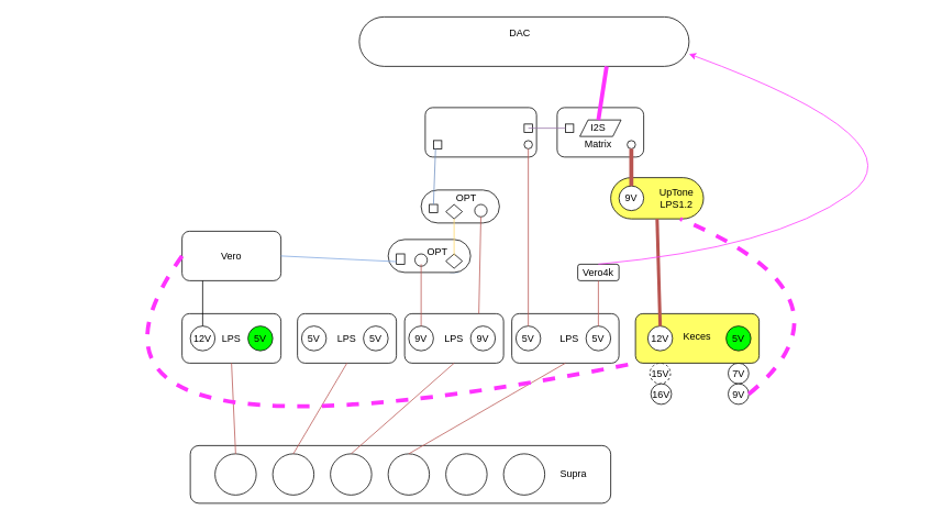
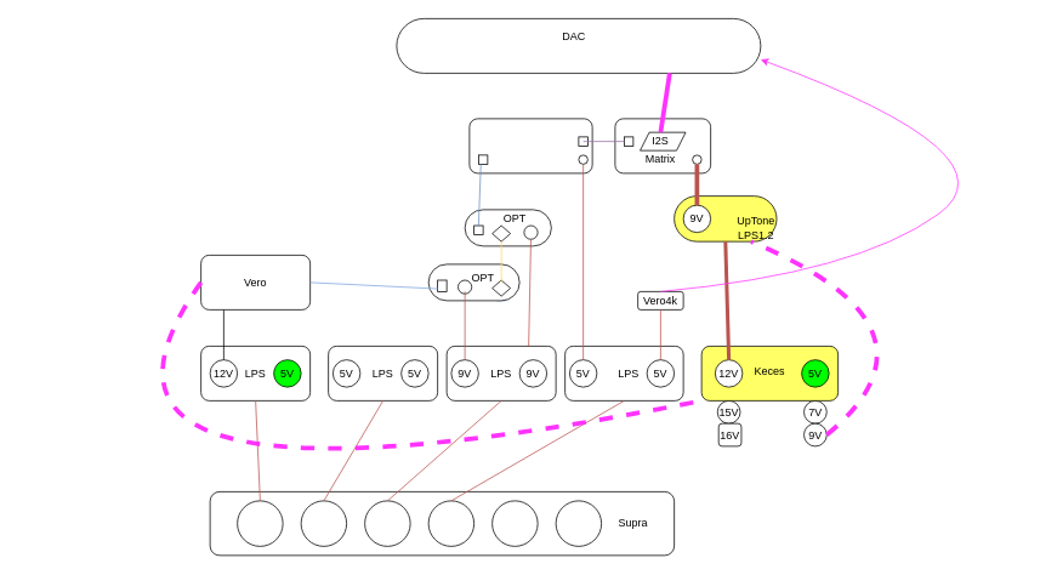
  <mxCell id="0" />
  <mxCell id="1" parent="0" />
  <mxCell id="2" value="" style="rounded=1;whiteSpace=wrap;html=1;" vertex="1" parent="1"><mxGeometry x="675" y="130" width="105" height="60" as="geometry" /></mxCell>
  <mxCell id="3" value="7V" style="ellipse;whiteSpace=wrap;html=1;aspect=fixed;" vertex="1" parent="1"><mxGeometry x="882.5" y="440" width="25" height="25" as="geometry" /></mxCell>
- <mxCell id="4" value="15V" style="ellipse;whiteSpace=wrap;html=1;aspect=fixed;dashed=1;" vertex="1" parent="1"><mxGeometry x="787.5" y="440" width="25" height="25" as="geometry" /></mxCell>
+ <mxCell id="4" value="15V" style="ellipse;whiteSpace=wrap;html=1;aspect=fixed;" vertex="1" parent="1"><mxGeometry x="787.5" y="440" width="25" height="25" as="geometry" /></mxCell>
  <mxCell id="5" value="" style="rounded=1;whiteSpace=wrap;html=1;" vertex="1" parent="1"><mxGeometry x="220" y="280" width="120" height="60" as="geometry" /></mxCell>
  <mxCell id="6" value="Vero" style="text;html=1;strokeColor=none;fillColor=none;align=center;verticalAlign=middle;whiteSpace=wrap;rounded=0;" vertex="1" parent="1"><mxGeometry x="260" y="300" width="40" height="20" as="geometry" /></mxCell>
  <mxCell id="7" value="" style="rounded=1;whiteSpace=wrap;html=1;" vertex="1" parent="1"><mxGeometry x="220" y="380" width="120" height="60" as="geometry" /></mxCell>
  <mxCell id="8" value="LPS" style="text;html=1;strokeColor=none;fillColor=none;align=center;verticalAlign=middle;whiteSpace=wrap;rounded=0;" vertex="1" parent="1"><mxGeometry x="260" y="400" width="40" height="20" as="geometry" /></mxCell>
  <mxCell id="9" value="12V" style="ellipse;whiteSpace=wrap;html=1;aspect=fixed;" vertex="1" parent="1"><mxGeometry x="230" y="395" width="30" height="30" as="geometry" /></mxCell>
  <mxCell id="10" value="5V" style="ellipse;whiteSpace=wrap;html=1;aspect=fixed;fillColor=#00FF00;" vertex="1" parent="1"><mxGeometry x="300" y="395" width="30" height="30" as="geometry" /></mxCell>
  <mxCell id="11" value="" style="endArrow=none;html=1;exitX=0.5;exitY=0;exitDx=0;exitDy=0;" edge="1" parent="1" source="9"><mxGeometry width="50" height="50" relative="1" as="geometry"><mxPoint x="260" y="330" as="sourcePoint" /><mxPoint x="245" y="340" as="targetPoint" /></mxGeometry></mxCell>
  <mxCell id="12" value="" style="rounded=1;whiteSpace=wrap;html=1;" vertex="1" parent="1"><mxGeometry x="360" y="380" width="120" height="60" as="geometry" /></mxCell>
  <mxCell id="13" value="LPS" style="text;html=1;strokeColor=none;fillColor=none;align=center;verticalAlign=middle;whiteSpace=wrap;rounded=0;" vertex="1" parent="1"><mxGeometry x="395" y="395" width="50" height="30" as="geometry" /></mxCell>
  <mxCell id="14" value="5V" style="ellipse;whiteSpace=wrap;html=1;aspect=fixed;" vertex="1" parent="1"><mxGeometry x="365" y="395" width="30" height="30" as="geometry" /></mxCell>
  <mxCell id="15" value="5V" style="ellipse;whiteSpace=wrap;html=1;aspect=fixed;" vertex="1" parent="1"><mxGeometry x="440" y="395" width="30" height="30" as="geometry" /></mxCell>
  <mxCell id="16" value="" style="rounded=1;whiteSpace=wrap;html=1;" vertex="1" parent="1"><mxGeometry x="490" y="380" width="120" height="60" as="geometry" /></mxCell>
  <mxCell id="17" value="LPS" style="text;html=1;strokeColor=none;fillColor=none;align=center;verticalAlign=middle;whiteSpace=wrap;rounded=0;" vertex="1" parent="1"><mxGeometry x="525" y="395" width="50" height="30" as="geometry" /></mxCell>
  <mxCell id="18" value="9V" style="ellipse;whiteSpace=wrap;html=1;aspect=fixed;" vertex="1" parent="1"><mxGeometry x="495" y="395" width="30" height="30" as="geometry" /></mxCell>
  <mxCell id="19" value="9V" style="ellipse;whiteSpace=wrap;html=1;aspect=fixed;" vertex="1" parent="1"><mxGeometry x="570" y="395" width="30" height="30" as="geometry" /></mxCell>
  <mxCell id="20" value="" style="rounded=1;whiteSpace=wrap;html=1;" vertex="1" parent="1"><mxGeometry x="620" y="380" width="130" height="60" as="geometry" /></mxCell>
  <mxCell id="21" value="LPS" style="text;html=1;strokeColor=none;fillColor=none;align=center;verticalAlign=middle;whiteSpace=wrap;rounded=0;" vertex="1" parent="1"><mxGeometry x="665" y="395" width="50" height="30" as="geometry" /></mxCell>
  <mxCell id="22" value="5V" style="ellipse;whiteSpace=wrap;html=1;aspect=fixed;" vertex="1" parent="1"><mxGeometry x="625" y="395" width="30" height="30" as="geometry" /></mxCell>
  <mxCell id="23" value="5V" style="ellipse;whiteSpace=wrap;html=1;aspect=fixed;" vertex="1" parent="1"><mxGeometry x="710" y="395" width="30" height="30" as="geometry" /></mxCell>
  <mxCell id="24" value="" style="rounded=1;whiteSpace=wrap;html=1;" vertex="1" parent="1"><mxGeometry x="230" y="540" width="510" height="70" as="geometry" /></mxCell>
  <mxCell id="25" value="" style="ellipse;whiteSpace=wrap;html=1;aspect=fixed;rotation=0;direction=south;" vertex="1" parent="1"><mxGeometry x="260" y="550" width="50" height="50" as="geometry" /></mxCell>
  <mxCell id="26" value="" style="ellipse;whiteSpace=wrap;html=1;aspect=fixed;rotation=0;direction=south;" vertex="1" parent="1"><mxGeometry x="330" y="550" width="50" height="50" as="geometry" /></mxCell>
  <mxCell id="27" value="" style="ellipse;whiteSpace=wrap;html=1;aspect=fixed;rotation=0;direction=south;" vertex="1" parent="1"><mxGeometry x="400" y="550" width="50" height="50" as="geometry" /></mxCell>
  <mxCell id="28" value="" style="ellipse;whiteSpace=wrap;html=1;aspect=fixed;rotation=0;direction=south;" vertex="1" parent="1"><mxGeometry x="470" y="550" width="50" height="50" as="geometry" /></mxCell>
  <mxCell id="29" value="" style="ellipse;whiteSpace=wrap;html=1;aspect=fixed;rotation=0;direction=south;" vertex="1" parent="1"><mxGeometry x="540" y="550" width="50" height="50" as="geometry" /></mxCell>
  <mxCell id="30" value="" style="ellipse;whiteSpace=wrap;html=1;aspect=fixed;rotation=0;direction=south;" vertex="1" parent="1"><mxGeometry x="610" y="550" width="50" height="50" as="geometry" /></mxCell>
  <mxCell id="31" value="" style="endArrow=none;html=1;fillColor=#f8cecc;strokeColor=#B85450;exitX=0;exitY=0.5;exitDx=0;exitDy=0;entryX=0.5;entryY=1;entryDx=0;entryDy=0;" edge="1" parent="1" source="25" target="7"><mxGeometry width="50" height="50" relative="1" as="geometry"><mxPoint x="450" y="520" as="sourcePoint" /><mxPoint x="500" y="470" as="targetPoint" /></mxGeometry></mxCell>
  <mxCell id="32" value="" style="endArrow=none;html=1;fillColor=#f8cecc;strokeColor=#B85450;exitX=0;exitY=0.5;exitDx=0;exitDy=0;entryX=0.5;entryY=1;entryDx=0;entryDy=0;" edge="1" parent="1" source="26" target="12"><mxGeometry width="50" height="50" relative="1" as="geometry"><mxPoint x="295" y="560" as="sourcePoint" /><mxPoint x="290" y="450" as="targetPoint" /></mxGeometry></mxCell>
  <mxCell id="33" value="" style="endArrow=none;html=1;fillColor=#f8cecc;strokeColor=#B85450;exitX=0;exitY=0.5;exitDx=0;exitDy=0;entryX=0.5;entryY=1;entryDx=0;entryDy=0;" edge="1" parent="1" source="27" target="16"><mxGeometry width="50" height="50" relative="1" as="geometry"><mxPoint x="365" y="560" as="sourcePoint" /><mxPoint x="430" y="450" as="targetPoint" /></mxGeometry></mxCell>
  <mxCell id="34" value="" style="endArrow=none;html=1;fillColor=#f8cecc;strokeColor=#B85450;entryX=0.5;entryY=1;entryDx=0;entryDy=0;exitX=0;exitY=0.5;exitDx=0;exitDy=0;" edge="1" parent="1" source="28" target="20"><mxGeometry width="50" height="50" relative="1" as="geometry"><mxPoint x="440" y="560" as="sourcePoint" /><mxPoint x="560" y="450" as="targetPoint" /></mxGeometry></mxCell>
  <mxCell id="35" value="" style="rounded=1;whiteSpace=wrap;html=1;" vertex="1" parent="1"><mxGeometry x="700" y="320" width="50" height="20" as="geometry" /></mxCell>
  <mxCell id="36" value="Vero4k" style="text;html=1;strokeColor=none;fillColor=none;align=center;verticalAlign=middle;whiteSpace=wrap;rounded=0;" vertex="1" parent="1"><mxGeometry x="705" y="320" width="40" height="20" as="geometry" /></mxCell>
  <mxCell id="37" value="" style="endArrow=none;html=1;fillColor=#f8cecc;strokeColor=#B85450;exitX=0.5;exitY=0;exitDx=0;exitDy=0;entryX=0.5;entryY=1;entryDx=0;entryDy=0;" edge="1" parent="1" source="23" target="36"><mxGeometry width="50" height="50" relative="1" as="geometry"><mxPoint x="505" y="560" as="sourcePoint" /><mxPoint x="725" y="350" as="targetPoint" /></mxGeometry></mxCell>
  <mxCell id="38" style="edgeStyle=orthogonalEdgeStyle;rounded=0;orthogonalLoop=1;jettySize=auto;html=1;exitX=0.75;exitY=1;exitDx=0;exitDy=0;entryX=1;entryY=0.75;entryDx=0;entryDy=0;strokeColor=#7EA6E0;" edge="1" parent="1" source="39" target="48"><mxGeometry relative="1" as="geometry" /></mxCell>
  <mxCell id="39" value="" style="rounded=1;whiteSpace=wrap;html=1;arcSize=50;" vertex="1" parent="1"><mxGeometry x="470" y="290" width="100" height="40" as="geometry" /></mxCell>
  <mxCell id="40" value="" style="rounded=1;whiteSpace=wrap;html=1;arcSize=50;" vertex="1" parent="1"><mxGeometry x="510" y="230" width="95" height="40" as="geometry" /></mxCell>
  <mxCell id="41" value="" style="ellipse;whiteSpace=wrap;html=1;aspect=fixed;" vertex="1" parent="1"><mxGeometry x="502.5" y="307.5" width="15" height="15" as="geometry" /></mxCell>
  <mxCell id="42" value="" style="ellipse;whiteSpace=wrap;html=1;aspect=fixed;" vertex="1" parent="1"><mxGeometry x="575" y="247.5" width="15" height="15" as="geometry" /></mxCell>
  <mxCell id="43" value="" style="endArrow=none;html=1;fillColor=#f8cecc;strokeColor=#B85450;exitX=0.5;exitY=0;exitDx=0;exitDy=0;" edge="1" parent="1" source="18"><mxGeometry width="50" height="50" relative="1" as="geometry"><mxPoint x="735" y="405" as="sourcePoint" /><mxPoint x="510" y="320" as="targetPoint" /></mxGeometry></mxCell>
  <mxCell id="44" value="" style="endArrow=none;html=1;fillColor=#f8cecc;strokeColor=#B85450;exitX=0.75;exitY=0;exitDx=0;exitDy=0;entryX=0.5;entryY=1;entryDx=0;entryDy=0;" edge="1" parent="1" source="16" target="42"><mxGeometry width="50" height="50" relative="1" as="geometry"><mxPoint x="520" y="405" as="sourcePoint" /><mxPoint x="520" y="330" as="targetPoint" /></mxGeometry></mxCell>
  <mxCell id="45" value="" style="rhombus;whiteSpace=wrap;html=1;rotation=-180;" vertex="1" parent="1"><mxGeometry x="540" y="307.5" width="20" height="17.5" as="geometry" /></mxCell>
  <mxCell id="46" value="" style="rhombus;whiteSpace=wrap;html=1;rotation=-180;" vertex="1" parent="1"><mxGeometry x="540" y="247.5" width="20" height="17.5" as="geometry" /></mxCell>
  <mxCell id="47" value="" style="endArrow=none;html=1;fillColor=#f8cecc;entryX=0.5;entryY=0;entryDx=0;entryDy=0;strokeColor=#FFD966;" edge="1" parent="1" target="46"><mxGeometry width="50" height="50" relative="1" as="geometry"><mxPoint x="550" y="310" as="sourcePoint" /><mxPoint x="592.5" y="272.5" as="targetPoint" /></mxGeometry></mxCell>
  <mxCell id="48" value="OPT" style="text;html=1;strokeColor=none;fillColor=none;align=center;verticalAlign=middle;whiteSpace=wrap;rounded=0;rotation=0;" vertex="1" parent="1"><mxGeometry x="505" y="290" width="50" height="30" as="geometry" /></mxCell>
  <mxCell id="49" value="OPT" style="text;html=1;strokeColor=none;fillColor=none;align=center;verticalAlign=middle;whiteSpace=wrap;rounded=0;" vertex="1" parent="1"><mxGeometry x="540" y="225" width="50" height="30" as="geometry" /></mxCell>
  <mxCell id="50" value="" style="rounded=1;whiteSpace=wrap;html=1;" vertex="1" parent="1"><mxGeometry x="515" y="130" width="135" height="60" as="geometry" /></mxCell>
  <mxCell id="51" value="" style="ellipse;whiteSpace=wrap;html=1;aspect=fixed;" vertex="1" parent="1"><mxGeometry x="635" y="170" width="10" height="10" as="geometry" /></mxCell>
  <mxCell id="52" value="" style="endArrow=none;html=1;fillColor=#f8cecc;strokeColor=#B85450;entryX=0.5;entryY=1;entryDx=0;entryDy=0;exitX=0.5;exitY=0;exitDx=0;exitDy=0;" edge="1" parent="1" source="22" target="51"><mxGeometry width="50" height="50" relative="1" as="geometry"><mxPoint x="680" y="320" as="sourcePoint" /><mxPoint x="635" y="10" as="targetPoint" /></mxGeometry></mxCell>
  <mxCell id="53" value="" style="rounded=0;whiteSpace=wrap;html=1;" vertex="1" parent="1"><mxGeometry x="525" y="170" width="10" height="10" as="geometry" /></mxCell>
  <mxCell id="54" value="" style="rounded=0;whiteSpace=wrap;html=1;" vertex="1" parent="1"><mxGeometry x="520" y="247.5" width="10" height="10" as="geometry" /></mxCell>
  <mxCell id="55" value="" style="endArrow=none;html=1;strokeColor=#6c8ebf;fillColor=#dae8fc;exitX=0.5;exitY=0;exitDx=0;exitDy=0;entryX=0.25;entryY=1;entryDx=0;entryDy=0;" edge="1" parent="1" source="54" target="53"><mxGeometry width="50" height="50" relative="1" as="geometry"><mxPoint x="450" y="300" as="sourcePoint" /><mxPoint x="480" y="100" as="targetPoint" /></mxGeometry></mxCell>
  <mxCell id="56" value="" style="rounded=0;whiteSpace=wrap;html=1;" vertex="1" parent="1"><mxGeometry x="480" y="307.5" width="10" height="12.5" as="geometry" /></mxCell>
  <mxCell id="57" value="" style="endArrow=none;html=1;strokeColor=#7EA6E0;entryX=0;entryY=0.75;entryDx=0;entryDy=0;exitX=1;exitY=0.5;exitDx=0;exitDy=0;" edge="1" parent="1" source="5" target="56"><mxGeometry width="50" height="50" relative="1" as="geometry"><mxPoint x="450" y="300" as="sourcePoint" /><mxPoint x="500" y="250" as="targetPoint" /></mxGeometry></mxCell>
  <mxCell id="58" value="" style="rounded=0;whiteSpace=wrap;html=1;" vertex="1" parent="1"><mxGeometry x="685" y="150" width="10" height="10" as="geometry" /></mxCell>
  <mxCell id="59" value="" style="rounded=0;whiteSpace=wrap;html=1;" vertex="1" parent="1"><mxGeometry x="635" y="150" width="10" height="10" as="geometry" /></mxCell>
  <mxCell id="60" value="" style="endArrow=none;html=1;strokeColor=#9673a6;entryX=0;entryY=0.5;entryDx=0;entryDy=0;fillColor=#e1d5e7;exitX=0.5;exitY=0.5;exitDx=0;exitDy=0;exitPerimeter=0;" edge="1" parent="1" source="59" target="58"><mxGeometry width="50" height="50" relative="1" as="geometry"><mxPoint x="655" y="155" as="sourcePoint" /><mxPoint x="570" y="220" as="targetPoint" /></mxGeometry></mxCell>
  <mxCell id="61" value="Supra" style="text;html=1;strokeColor=none;fillColor=none;align=center;verticalAlign=middle;whiteSpace=wrap;rounded=0;" vertex="1" parent="1"><mxGeometry x="675" y="570" width="40" height="10" as="geometry" /></mxCell>
  <mxCell id="62" value="" style="rounded=1;whiteSpace=wrap;html=1;fillColor=#FFFF66;" vertex="1" parent="1"><mxGeometry x="770" y="380" width="150" height="60" as="geometry" /></mxCell>
  <mxCell id="63" value="12V" style="ellipse;whiteSpace=wrap;html=1;aspect=fixed;" vertex="1" parent="1"><mxGeometry x="785" y="395" width="30" height="30" as="geometry" /></mxCell>
  <mxCell id="64" value="" style="rounded=1;whiteSpace=wrap;html=1;arcSize=50;fillColor=#FFFF66;" vertex="1" parent="1"><mxGeometry x="740" y="215" width="112.5" height="50" as="geometry" /></mxCell>
- <mxCell id="65" value="UpTone LPS1.2" style="text;html=1;strokeColor=none;fillColor=none;align=center;verticalAlign=middle;whiteSpace=wrap;rounded=0;" vertex="1" parent="1"><mxGeometry x="800" y="227.5" width="40" height="25" as="geometry" /></mxCell>
+ <mxCell id="65" value="UpTone LPS1.2" style="text;html=1;strokeColor=none;fillColor=none;align=center;verticalAlign=middle;whiteSpace=wrap;rounded=0;" vertex="1" parent="1"><mxGeometry x="810" y="237.5" width="40" height="25" as="geometry" /></mxCell>
  <mxCell id="66" value="" style="endArrow=none;html=1;fillColor=#f8cecc;strokeColor=#B85450;exitX=0.5;exitY=0;exitDx=0;exitDy=0;entryX=0.5;entryY=1;entryDx=0;entryDy=0;strokeWidth=4;" edge="1" parent="1" source="63" target="64"><mxGeometry width="50" height="50" relative="1" as="geometry"><mxPoint x="735" y="405" as="sourcePoint" /><mxPoint x="770" y="350" as="targetPoint" /></mxGeometry></mxCell>
  <mxCell id="67" value="9V" style="ellipse;whiteSpace=wrap;html=1;aspect=fixed;" vertex="1" parent="1"><mxGeometry x="750" y="225" width="30" height="30" as="geometry" /></mxCell>
  <mxCell id="68" value="Keces" style="text;html=1;strokeColor=none;fillColor=none;align=center;verticalAlign=middle;whiteSpace=wrap;rounded=0;" vertex="1" parent="1"><mxGeometry x="825" y="400" width="40" height="15" as="geometry" /></mxCell>
- <mxCell id="69" value="16V" style="ellipse;whiteSpace=wrap;html=1;aspect=fixed;" vertex="1" parent="1"><mxGeometry x="788.75" y="465" width="25" height="25" as="geometry" /></mxCell>
+ <mxCell id="69" value="16V" style="whiteSpace=wrap;html=1;aspect=fixed;rounded=1;" vertex="1" parent="1"><mxGeometry x="788.75" y="465" width="25" height="25" as="geometry" /></mxCell>
  <mxCell id="70" value="5V" style="ellipse;whiteSpace=wrap;html=1;aspect=fixed;fillColor=#00FF00;" vertex="1" parent="1"><mxGeometry x="880" y="395" width="30" height="30" as="geometry" /></mxCell>
  <mxCell id="71" value="9V" style="ellipse;whiteSpace=wrap;html=1;aspect=fixed;" vertex="1" parent="1"><mxGeometry x="882.5" y="465" width="25" height="25" as="geometry" /></mxCell>
  <mxCell id="72" value="" style="shape=parallelogram;perimeter=parallelogramPerimeter;whiteSpace=wrap;html=1;" vertex="1" parent="1"><mxGeometry x="702.5" y="145" width="50" height="20" as="geometry" /></mxCell>
  <mxCell id="73" value="I2S" style="text;html=1;strokeColor=none;fillColor=none;align=center;verticalAlign=middle;whiteSpace=wrap;rounded=0;" vertex="1" parent="1"><mxGeometry x="700" y="145" width="50" height="20" as="geometry" /></mxCell>
  <mxCell id="74" value="Matrix" style="text;html=1;strokeColor=none;fillColor=none;align=center;verticalAlign=middle;whiteSpace=wrap;rounded=0;" vertex="1" parent="1"><mxGeometry x="705" y="160" width="40" height="30" as="geometry" /></mxCell>
  <mxCell id="75" value="" style="ellipse;whiteSpace=wrap;html=1;aspect=fixed;" vertex="1" parent="1"><mxGeometry x="760" y="170" width="10" height="10" as="geometry" /></mxCell>
  <mxCell id="76" value="" style="endArrow=none;html=1;fillColor=#f8cecc;strokeColor=#B85450;exitX=0.5;exitY=0;exitDx=0;exitDy=0;strokeWidth=5;" edge="1" parent="1" source="67" target="75"><mxGeometry width="50" height="50" relative="1" as="geometry"><mxPoint x="765" y="225" as="sourcePoint" /><mxPoint x="765" y="150" as="targetPoint" /></mxGeometry></mxCell>
  <mxCell id="77" value="" style="rounded=1;whiteSpace=wrap;html=1;arcSize=50;" vertex="1" parent="1"><mxGeometry x="435" y="20" width="400" height="60" as="geometry" /></mxCell>
  <mxCell id="78" value="DAC" style="text;html=1;strokeColor=none;fillColor=none;align=center;verticalAlign=middle;whiteSpace=wrap;rounded=0;" vertex="1" parent="1"><mxGeometry x="610" y="30" width="40" height="20" as="geometry" /></mxCell>
  <mxCell id="79" value="" style="endArrow=none;html=1;entryX=0.75;entryY=1;entryDx=0;entryDy=0;exitX=0.5;exitY=0;exitDx=0;exitDy=0;strokeColor=#FF33FF;strokeWidth=5;" edge="1" parent="1" source="73" target="77"><mxGeometry width="50" height="50" relative="1" as="geometry"><mxPoint x="630" y="280" as="sourcePoint" /><mxPoint x="680" y="230" as="targetPoint" /></mxGeometry></mxCell>
  <mxCell id="80" value="" style="endArrow=classic;html=1;strokeColor=#FF33FF;exitX=0.5;exitY=0;exitDx=0;exitDy=0;curved=1;entryX=1;entryY=0.75;entryDx=0;entryDy=0;" edge="1" parent="1" source="36" target="77"><mxGeometry width="50" height="50" relative="1" as="geometry"><mxPoint x="630" y="280" as="sourcePoint" /><mxPoint x="670" y="90" as="targetPoint" /><Array as="points"><mxPoint x="940" y="300" /><mxPoint x="1120" y="170" /></Array></mxGeometry></mxCell>
  <mxCell id="81" value="" style="endArrow=none;dashed=1;html=1;strokeColor=#FF33FF;strokeWidth=5;exitX=0;exitY=0.5;exitDx=0;exitDy=0;entryX=0;entryY=1;entryDx=0;entryDy=0;curved=1;" edge="1" parent="1" source="5" target="62"><mxGeometry width="50" height="50" relative="1" as="geometry"><mxPoint x="340" y="320" as="sourcePoint" /><mxPoint x="390" y="270" as="targetPoint" /><Array as="points"><mxPoint x="20" y="590" /></Array></mxGeometry></mxCell>
  <mxCell id="82" value="" style="endArrow=none;dashed=1;html=1;strokeColor=#FF33FF;strokeWidth=5;entryX=0.75;entryY=1;entryDx=0;entryDy=0;exitX=1;exitY=0.5;exitDx=0;exitDy=0;curved=1;" edge="1" parent="1" source="71" target="64"><mxGeometry width="50" height="50" relative="1" as="geometry"><mxPoint x="460" y="450" as="sourcePoint" /><mxPoint x="510" y="400" as="targetPoint" /><Array as="points"><mxPoint x="1050" y="360" /></Array></mxGeometry></mxCell>
